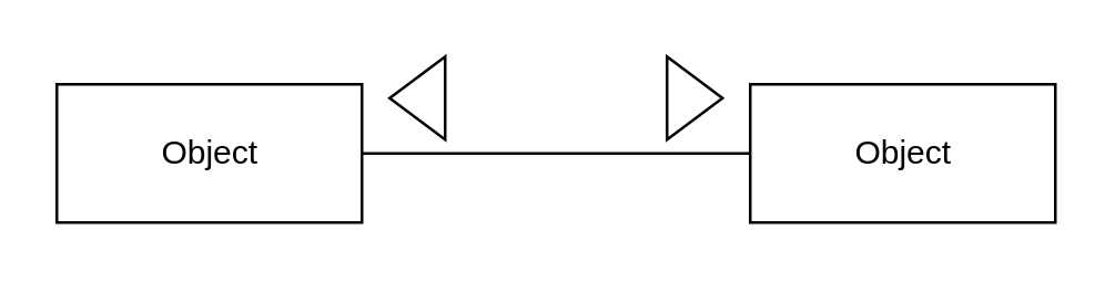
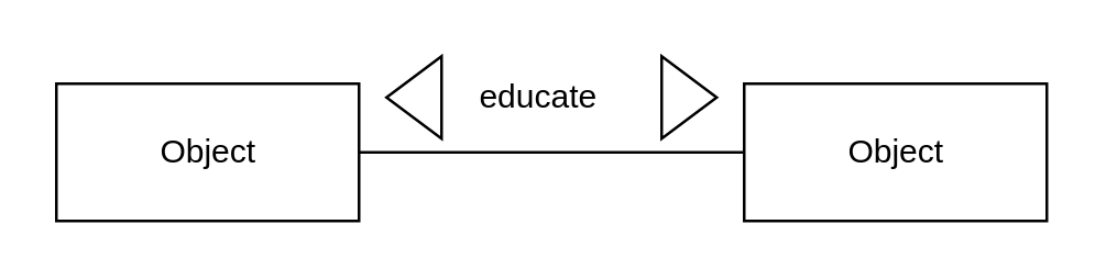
  <mxCell id="0" />
  <mxCell id="1" parent="0" />
  <mxCell id="2" value="Object" style="html=1;" vertex="1" parent="1"><mxGeometry x="20" y="30" width="110" height="50" as="geometry" /></mxCell>
  <mxCell id="3" value="Object" style="html=1;" vertex="1" parent="1"><mxGeometry x="270" y="30" width="110" height="50" as="geometry" /></mxCell>
  <mxCell id="4" value="" style="endArrow=none;html=1;exitX=1;exitY=0.5;exitDx=0;exitDy=0;entryX=0;entryY=0.5;entryDx=0;entryDy=0;" edge="1" parent="1" source="2" target="3"><mxGeometry width="50" height="50" relative="1" as="geometry"><mxPoint x="220" y="110" as="sourcePoint" /><mxPoint x="270" y="60" as="targetPoint" /><Array as="points" /></mxGeometry></mxCell>
  <mxCell id="5" value="" style="triangle;whiteSpace=wrap;html=1;" vertex="1" parent="1"><mxGeometry x="240" y="20" width="20" height="30" as="geometry" /></mxCell>
  <mxCell id="6" value="" style="triangle;whiteSpace=wrap;html=1;direction=west;rotation=0;" vertex="1" parent="1"><mxGeometry x="140" y="20" width="20" height="30" as="geometry" /></mxCell>
+ <mxCell id="7" value="educate" style="text;html=1;align=center;verticalAlign=middle;resizable=0;points=[];autosize=1;strokeColor=none;fillColor=none;" vertex="1" parent="1"><mxGeometry x="160" y="20" width="70" height="30" as="geometry" /></mxCell>
